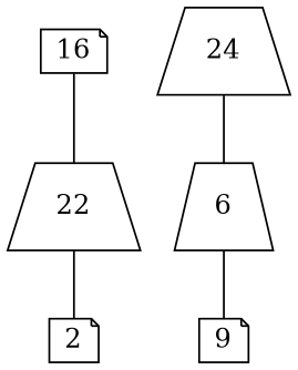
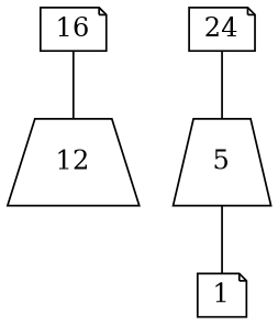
  graph {
    node [shape=note]
    n1 [height=.2 label=16 width=.2]
-   12 [height=.2 shape=trapezium width=.2 label=22]
-   2 [height=.2 width=.2]
-   24 [height=.2 shape=trapezium width=.2]
-   6 [height=.2 shape=trapezium width=.2]
-   1 [height=.2 width=.2 label=9]
+   12 [height=.2 shape=trapezium width=.2]
+   24 [height=.2 width=.2]
+   6 [height=.2 shape=trapezium width=.2 label=5]
+   1 [height=.2 width=.2]
    n1 -- 12
-   12 -- 2
    24 -- 6
    6 -- 1
  }
